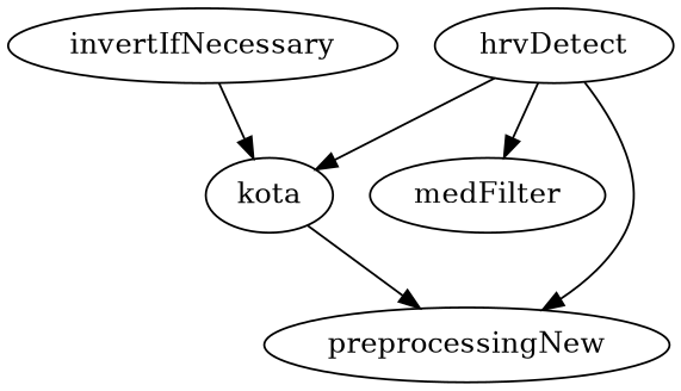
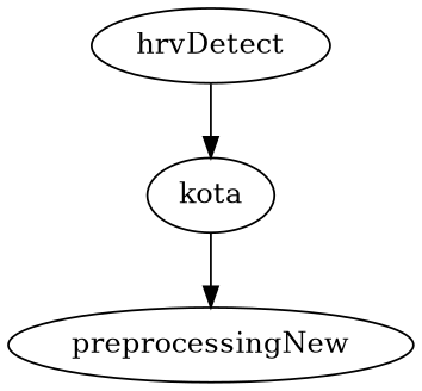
  digraph {
    hrvDetect
    kota
-   medFilter
    preprocessingNew
-   invertIfNecessary
    hrvDetect -> kota
-   hrvDetect -> medFilter
-   hrvDetect -> preprocessingNew
    kota -> preprocessingNew
-   invertIfNecessary -> kota
  }
